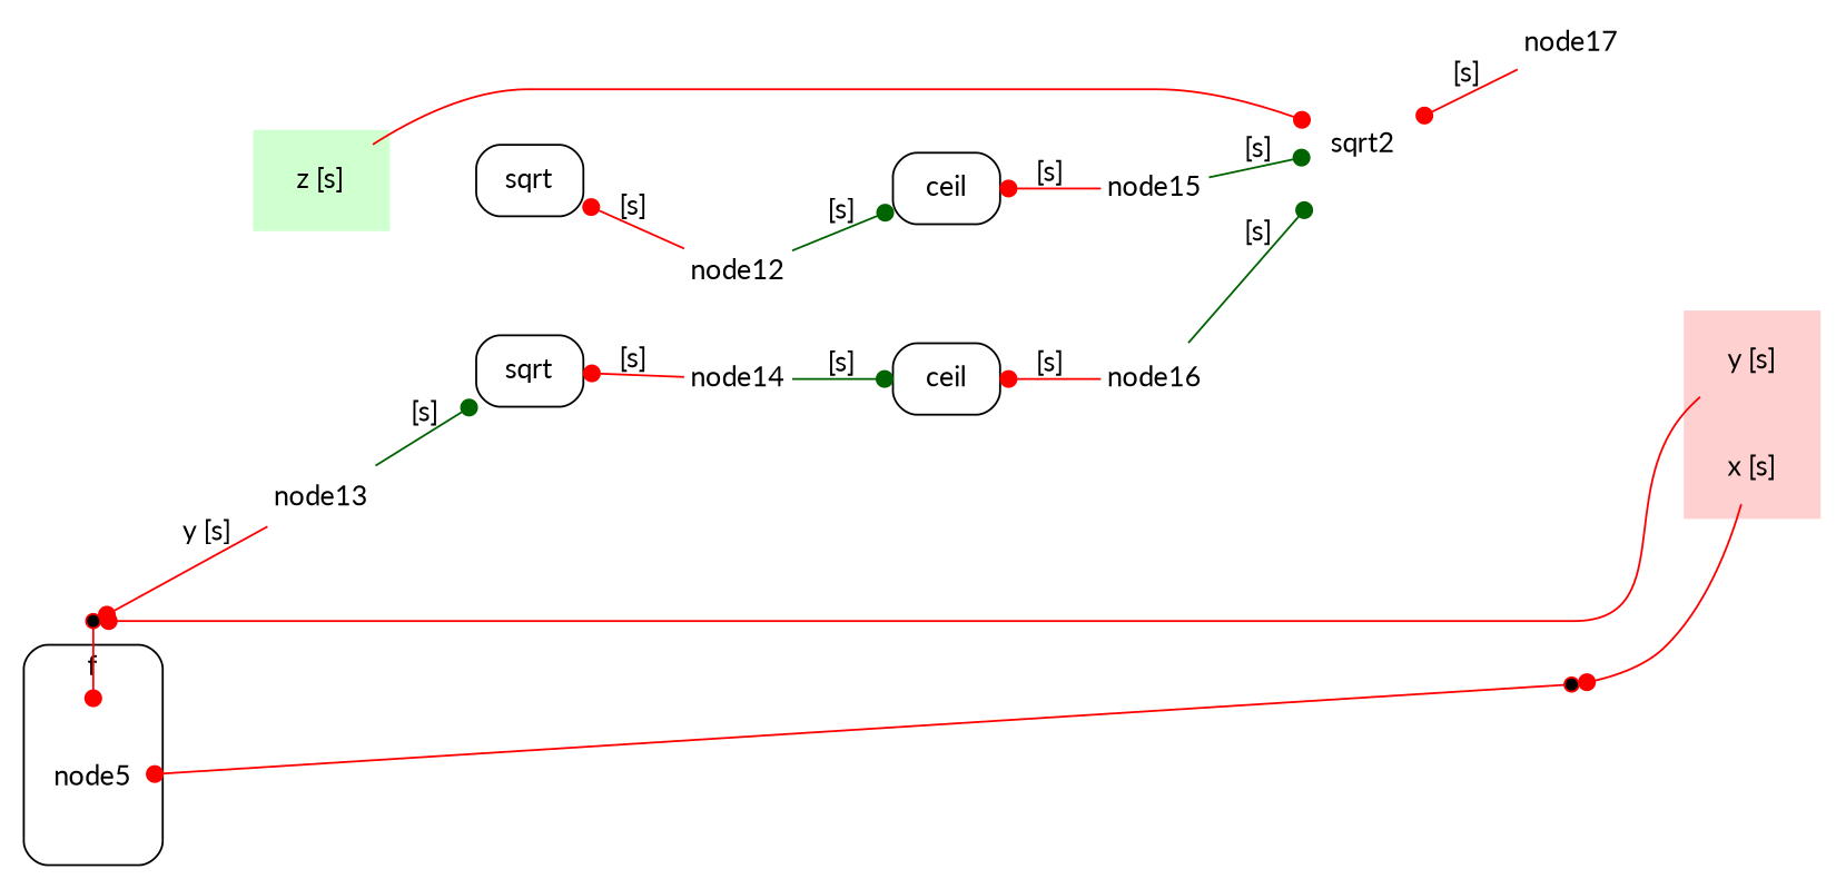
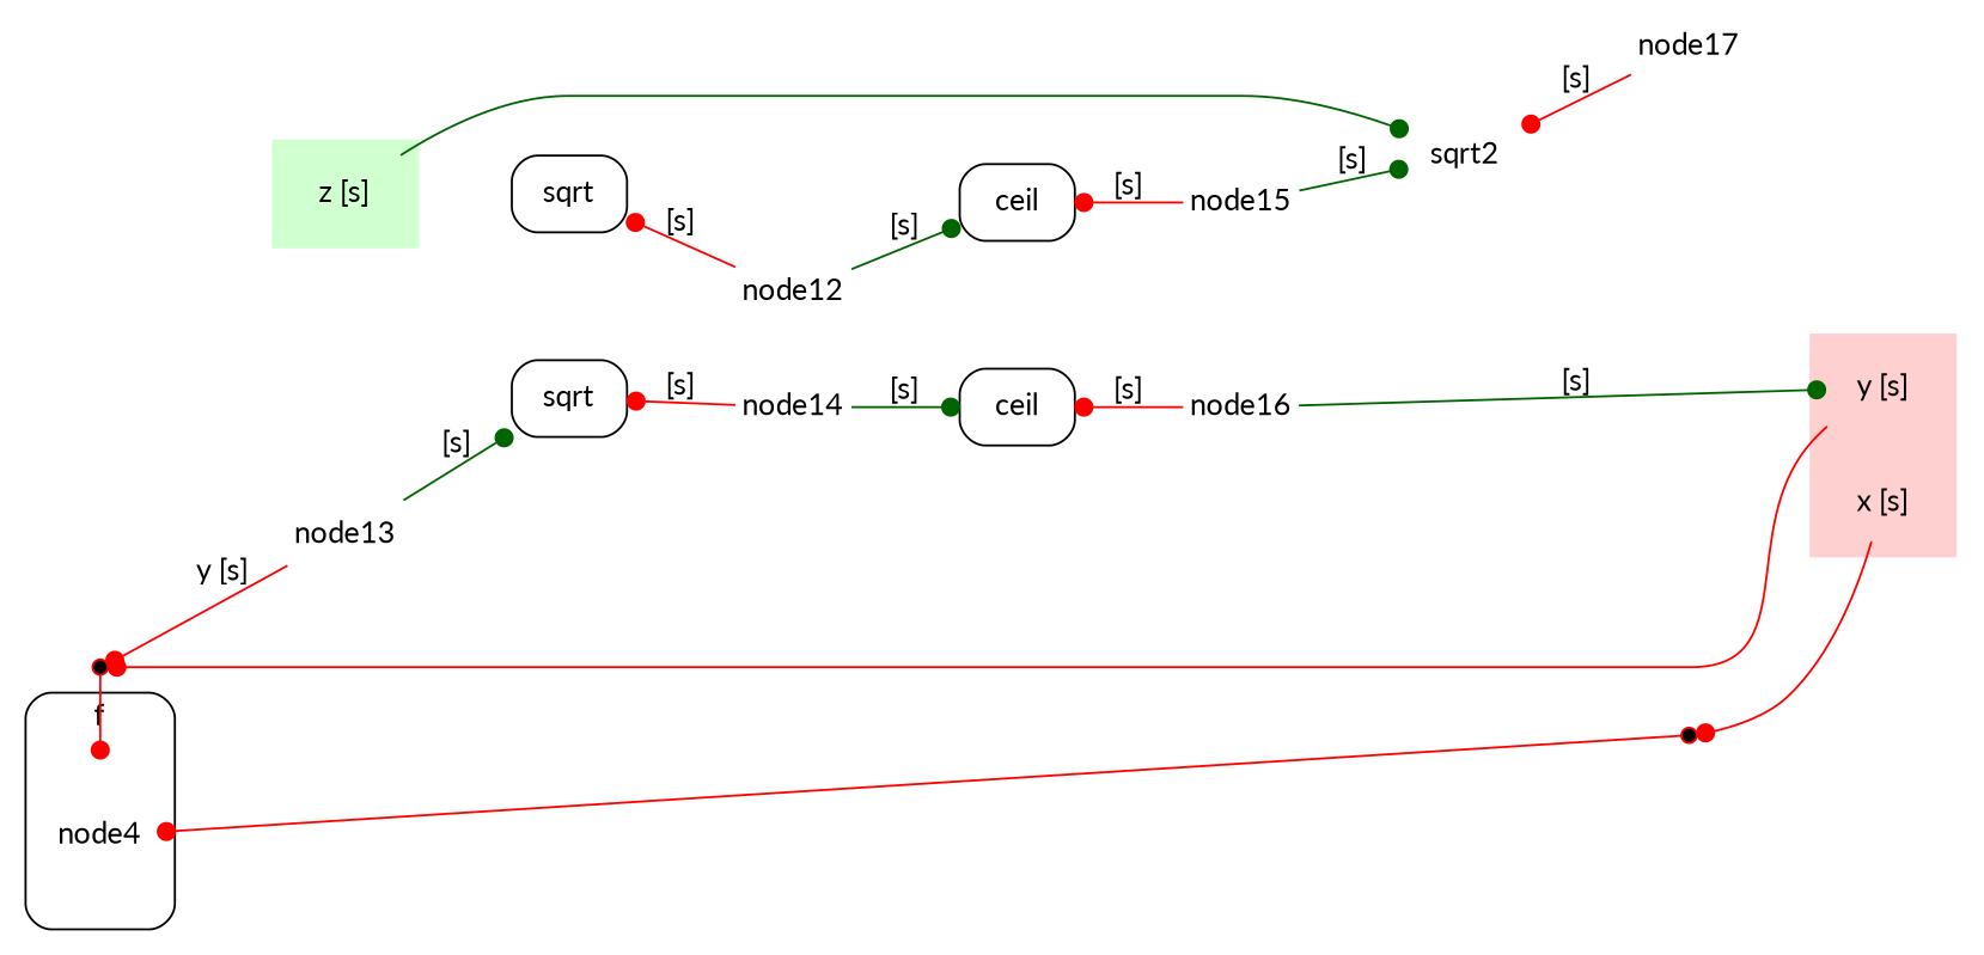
  digraph {
    fontname=Lato
    rankdir=LR
    node [fontname=Lato shape=plaintext]
    edge [arrowhead=none arrowtail=dot color=red dir=both fontname=Lato]
    n1 [label="z [s]" shape=none]
-   node4 [fixedsize=true height=1.0 shape=none label=node5]
+   node4 [fixedsize=true height=1.0 shape=none]
    n3 [label="x [s]" shape=none]
    n4 [label="y [s]" shape=none]
    n5 [fixedsize=true height=1.0 label=sqrt2 shape=none]
    n6 [label=sqrt shape=box style=rounded]
    node12 [fixedsize=true]
    node17 [fixedsize=true]
    node5 [color=red fillcolor=black shape=point style=filled width=0.1]
    node6 [color=red fillcolor=black shape=point style=filled width=0.1]
    node14 [fixedsize=true]
    n12 [label=ceil shape=box style=rounded]
    node13 [fixedsize=true]
    n14 [label=ceil shape=box style=rounded]
    n15 [label=sqrt shape=box style=rounded]
    node15 [fixedsize=true]
    node16 [fixedsize=true]
    subgraph cluster_1 {
      bgcolor="#d0FFd0"
      color=white
      shape=plaintext
      n1
    }
    subgraph cluster_2 {
      label=f
      shape=box
      style=rounded
      node4
    }
    subgraph cluster_3 {
      bgcolor="#FFd0d0"
      color=white
      shape=plaintext
      n3
      n4
    }
-   n1 -> n5 [arrowhead=dot arrowtail=none]
+   n1 -> n5 [arrowhead=dot arrowtail=none color=darkgreen]
    n1 -> n6 [style=invis arrowhead="" arrowtail="" color="" dir=""]
    n1 -> node12 [style=invis arrowhead="" arrowtail="" color="" dir=""]
    n1 -> node17 [style=invis arrowhead="" arrowtail="" color="" dir=""]
    node4 -> node5 [constraint=false weight=0]
    node4 -> node6 [constraint=false weight=0]
    n5 -> n4 [style=invis arrowhead="" arrowtail="" color="" dir=""]
    n5 -> node17 [label="[s]" weight=0.5]
    n6 -> n4 [style=invis arrowhead="" arrowtail="" color="" dir=""]
    n6 -> node14 [label="[s]" weight=0]
    node12 -> n4 [style=invis arrowhead="" arrowtail="" color="" dir=""]
    node12 -> n12 [arrowhead=dot arrowtail=none color=darkgreen label="[s]" weight=0]
    node17 -> n4 [style=invis arrowhead="" arrowtail="" color="" dir=""]
    node5 -> n4
    node5 -> node13 [label="y [s]" weight=0.5]
    node6 -> n3
    node14 -> n14 [arrowhead=dot arrowtail=none color=darkgreen label="[s]" weight=0]
    n12 -> node15 [label="[s]" weight=0]
    node13 -> n6 [arrowhead=dot arrowtail=none color=darkgreen label="[s]" weight=0.5]
    n14 -> node16 [label="[s]" weight=0]
    n15 -> node12 [label="[s]" weight=0]
    node15 -> n5 [arrowhead=dot arrowtail=none color=darkgreen label="[s]" weight=0]
-   node16 -> n5 [arrowhead=dot arrowtail=none color=darkgreen label="[s]" weight=0]
+   node16 -> n4 [arrowhead=dot arrowtail=none color=darkgreen label="[s]" weight=0]
  }
